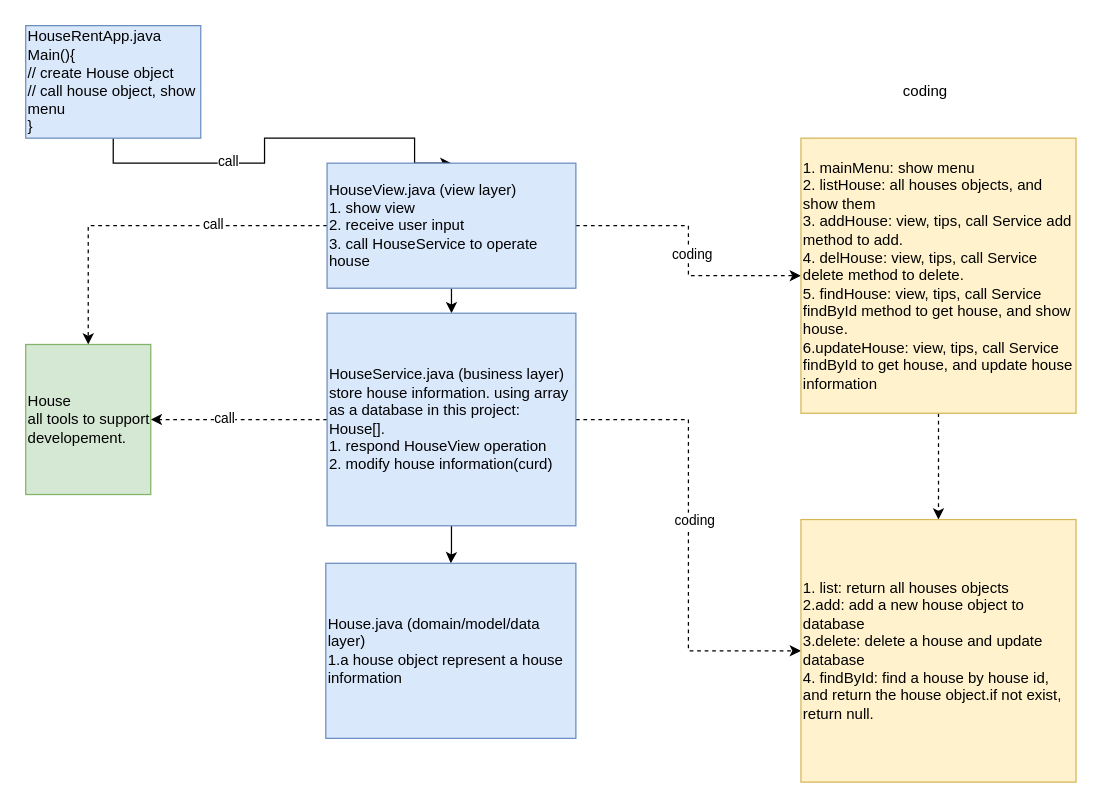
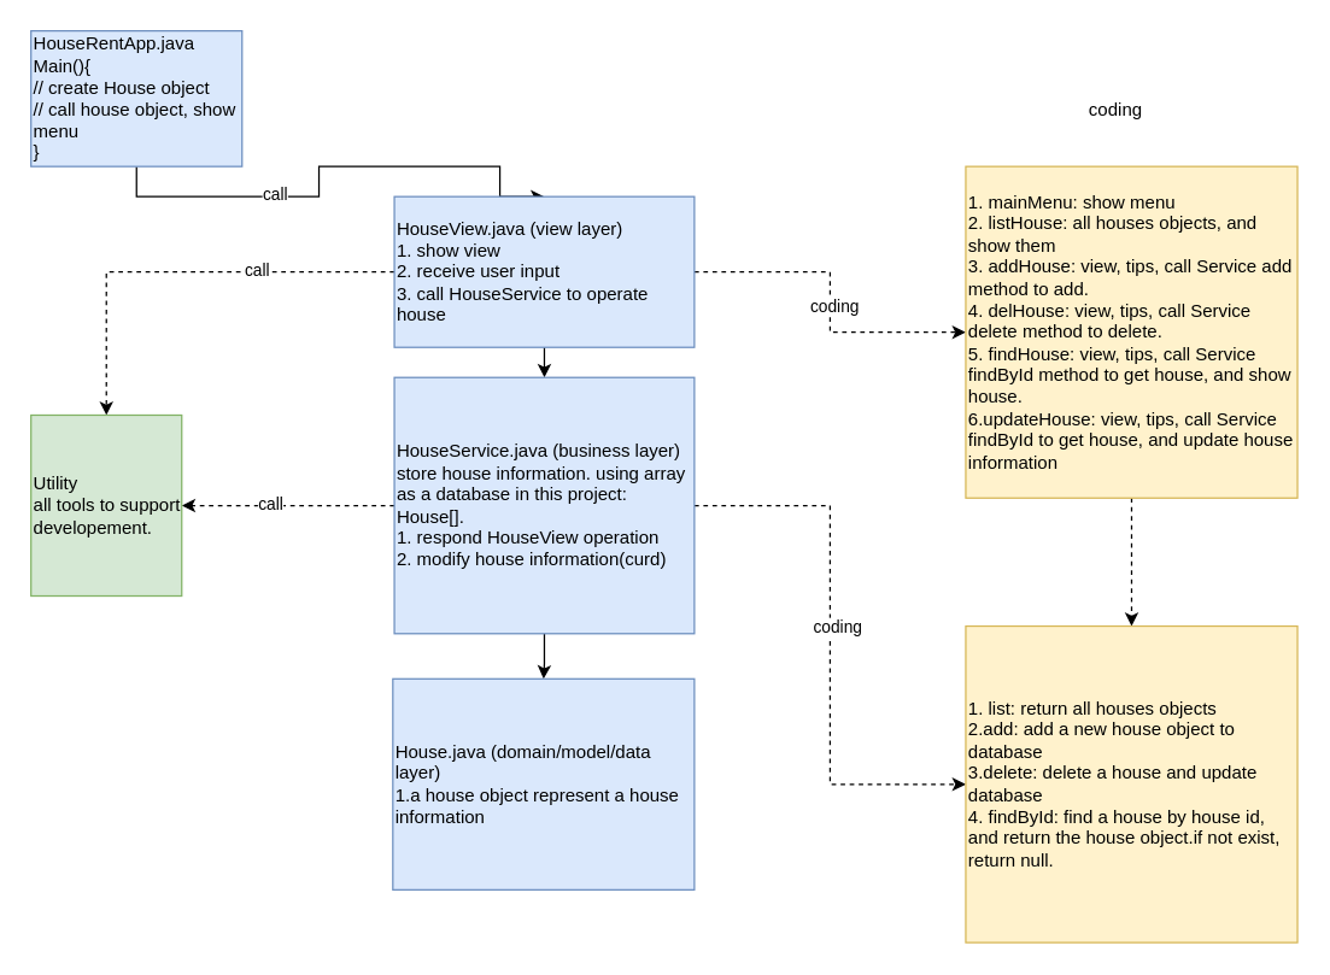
  <mxCell id="0" />
  <mxCell id="1" parent="0" />
  <mxCell id="2" style="edgeStyle=orthogonalEdgeStyle;rounded=0;orthogonalLoop=1;jettySize=auto;html=1;exitX=0.5;exitY=1;exitDx=0;exitDy=0;entryX=0.5;entryY=0;entryDx=0;entryDy=0;align=left;" parent="1" source="4" target="10" edge="1"><mxGeometry relative="1" as="geometry"><Array as="points"><mxPoint x="90" y="130" /><mxPoint x="211" y="130" /><mxPoint x="211" y="110" /><mxPoint x="331" y="110" /></Array></mxGeometry></mxCell>
  <mxCell id="3" value="call" style="edgeLabel;html=1;align=center;verticalAlign=middle;resizable=0;points=[];" vertex="1" connectable="0" parent="2"><mxGeometry x="-0.329" y="2" relative="1" as="geometry"><mxPoint as="offset" /></mxGeometry></mxCell>
  <mxCell id="4" value="HouseRentApp.java&lt;br&gt;Main(){&lt;br&gt;// create House object&lt;br&gt;// call house object, show menu&lt;br&gt;}" style="rounded=0;whiteSpace=wrap;html=1;fillColor=#dae8fc;strokeColor=#6c8ebf;align=left;" parent="1" vertex="1"><mxGeometry x="20" y="20" width="140" height="90" as="geometry" /></mxCell>
  <mxCell id="5" style="edgeStyle=orthogonalEdgeStyle;rounded=0;orthogonalLoop=1;jettySize=auto;html=1;exitX=0.5;exitY=1;exitDx=0;exitDy=0;entryX=0.5;entryY=0;entryDx=0;entryDy=0;align=left;" parent="1" source="10" target="16" edge="1"><mxGeometry relative="1" as="geometry" /></mxCell>
  <mxCell id="6" style="edgeStyle=orthogonalEdgeStyle;rounded=0;orthogonalLoop=1;jettySize=auto;html=1;exitX=1;exitY=0.5;exitDx=0;exitDy=0;entryX=0;entryY=0.5;entryDx=0;entryDy=0;dashed=1;align=left;" edge="1" parent="1" source="10" target="20"><mxGeometry relative="1" as="geometry" /></mxCell>
  <mxCell id="7" value="coding" style="edgeLabel;html=1;align=center;verticalAlign=middle;resizable=0;points=[];" vertex="1" connectable="0" parent="6"><mxGeometry x="0.022" y="2" relative="1" as="geometry"><mxPoint as="offset" /></mxGeometry></mxCell>
  <mxCell id="8" style="edgeStyle=orthogonalEdgeStyle;rounded=0;orthogonalLoop=1;jettySize=auto;html=1;exitX=0;exitY=0.5;exitDx=0;exitDy=0;entryX=0.5;entryY=0;entryDx=0;entryDy=0;dashed=1;" edge="1" parent="1" source="10" target="18"><mxGeometry relative="1" as="geometry" /></mxCell>
  <mxCell id="9" value="call" style="edgeLabel;html=1;align=center;verticalAlign=middle;resizable=0;points=[];" vertex="1" connectable="0" parent="8"><mxGeometry x="-0.357" y="-2" relative="1" as="geometry"><mxPoint as="offset" /></mxGeometry></mxCell>
  <mxCell id="10" value="HouseView.java (view layer)&lt;br&gt;1. show view&lt;br&gt;2. receive user input&lt;br&gt;3. call HouseService to operate house" style="rounded=0;whiteSpace=wrap;html=1;fillColor=#dae8fc;strokeColor=#6c8ebf;align=left;" parent="1" vertex="1"><mxGeometry x="261" y="130" width="199" height="100" as="geometry" /></mxCell>
  <mxCell id="11" style="edgeStyle=orthogonalEdgeStyle;rounded=0;orthogonalLoop=1;jettySize=auto;html=1;exitX=0.5;exitY=1;exitDx=0;exitDy=0;align=left;" parent="1" source="16" target="17" edge="1"><mxGeometry relative="1" as="geometry" /></mxCell>
  <mxCell id="12" style="edgeStyle=orthogonalEdgeStyle;rounded=0;orthogonalLoop=1;jettySize=auto;html=1;exitX=1;exitY=0.5;exitDx=0;exitDy=0;entryX=0;entryY=0.5;entryDx=0;entryDy=0;dashed=1;align=left;" edge="1" parent="1" source="16" target="22"><mxGeometry relative="1" as="geometry" /></mxCell>
  <mxCell id="13" value="coding" style="edgeLabel;html=1;align=center;verticalAlign=middle;resizable=0;points=[];" vertex="1" connectable="0" parent="12"><mxGeometry x="-0.067" y="4" relative="1" as="geometry"><mxPoint as="offset" /></mxGeometry></mxCell>
  <mxCell id="14" style="edgeStyle=orthogonalEdgeStyle;rounded=0;orthogonalLoop=1;jettySize=auto;html=1;exitX=0;exitY=0.5;exitDx=0;exitDy=0;entryX=1;entryY=0.5;entryDx=0;entryDy=0;dashed=1;" edge="1" parent="1" source="16" target="18"><mxGeometry relative="1" as="geometry" /></mxCell>
  <mxCell id="15" value="call" style="edgeLabel;html=1;align=center;verticalAlign=middle;resizable=0;points=[];" vertex="1" connectable="0" parent="14"><mxGeometry x="0.177" y="-2" relative="1" as="geometry"><mxPoint as="offset" /></mxGeometry></mxCell>
  <mxCell id="16" value="HouseService.java (business layer)&lt;br&gt;store house information. using array as a database in this project: House[].&lt;br&gt;1. respond HouseView operation&lt;br&gt;2. modify house information(curd)" style="rounded=0;whiteSpace=wrap;html=1;fillColor=#dae8fc;strokeColor=#6c8ebf;align=left;" parent="1" vertex="1"><mxGeometry x="261" y="250" width="199" height="170" as="geometry" /></mxCell>
  <mxCell id="17" value="House.java (domain/model/data layer)&lt;br&gt;1.a house object represent a house information" style="rounded=0;whiteSpace=wrap;html=1;fillColor=#dae8fc;strokeColor=#6c8ebf;align=left;" parent="1" vertex="1"><mxGeometry x="260" y="450" width="200" height="140" as="geometry" /></mxCell>
- <mxCell id="18" value="House&lt;br&gt;all tools to support developement." style="rounded=0;whiteSpace=wrap;html=1;fillColor=#d5e8d4;strokeColor=#82b366;align=left;" vertex="1" parent="1"><mxGeometry x="20" y="275" width="100" height="120" as="geometry" /></mxCell>
+ <mxCell id="18" value="Utility&lt;br&gt;all tools to support developement." style="rounded=0;whiteSpace=wrap;html=1;fillColor=#d5e8d4;strokeColor=#82b366;align=left;" vertex="1" parent="1"><mxGeometry x="20" y="275" width="100" height="120" as="geometry" /></mxCell>
  <mxCell id="19" style="edgeStyle=orthogonalEdgeStyle;rounded=0;orthogonalLoop=1;jettySize=auto;html=1;exitX=0.5;exitY=1;exitDx=0;exitDy=0;entryX=0.5;entryY=0;entryDx=0;entryDy=0;dashed=1;align=left;" edge="1" parent="1" source="20" target="22"><mxGeometry relative="1" as="geometry" /></mxCell>
  <mxCell id="20" value="1. mainMenu: show menu&lt;br&gt;2. listHouse: all houses objects, and show them&lt;br&gt;3. addHouse: view, tips, call Service add method to add.&lt;br&gt;4. delHouse: view, tips, call Service delete method to delete.&lt;br&gt;5. findHouse: view, tips, call Service findById method to get house, and show house.&lt;br&gt;6.updateHouse: view, tips, call Service findById to get house, and update house information" style="rounded=0;whiteSpace=wrap;html=1;fillColor=#fff2cc;strokeColor=#d6b656;align=left;" vertex="1" parent="1"><mxGeometry x="640" y="110" width="220" height="220" as="geometry" /></mxCell>
  <mxCell id="21" value="coding" style="text;html=1;align=left;verticalAlign=middle;resizable=0;points=[];autosize=1;strokeColor=none;fillColor=none;" vertex="1" parent="1"><mxGeometry x="720" y="58" width="60" height="30" as="geometry" /></mxCell>
  <mxCell id="22" value="1. list: return all houses objects&lt;br&gt;&lt;div style=&quot;&quot;&gt;&lt;span style=&quot;background-color: initial;&quot;&gt;2.add: add a new house object to database&lt;/span&gt;&lt;/div&gt;&lt;div style=&quot;&quot;&gt;&lt;span style=&quot;background-color: initial;&quot;&gt;3.delete: delete a house and update database&lt;/span&gt;&lt;/div&gt;&lt;div style=&quot;&quot;&gt;&lt;span style=&quot;background-color: initial;&quot;&gt;4. findById: find a house by house id, and return the house object.if not exist, return null.&lt;/span&gt;&lt;/div&gt;" style="rounded=0;whiteSpace=wrap;html=1;fillColor=#fff2cc;strokeColor=#d6b656;align=left;" vertex="1" parent="1"><mxGeometry x="640" y="415" width="220" height="210" as="geometry" /></mxCell>
